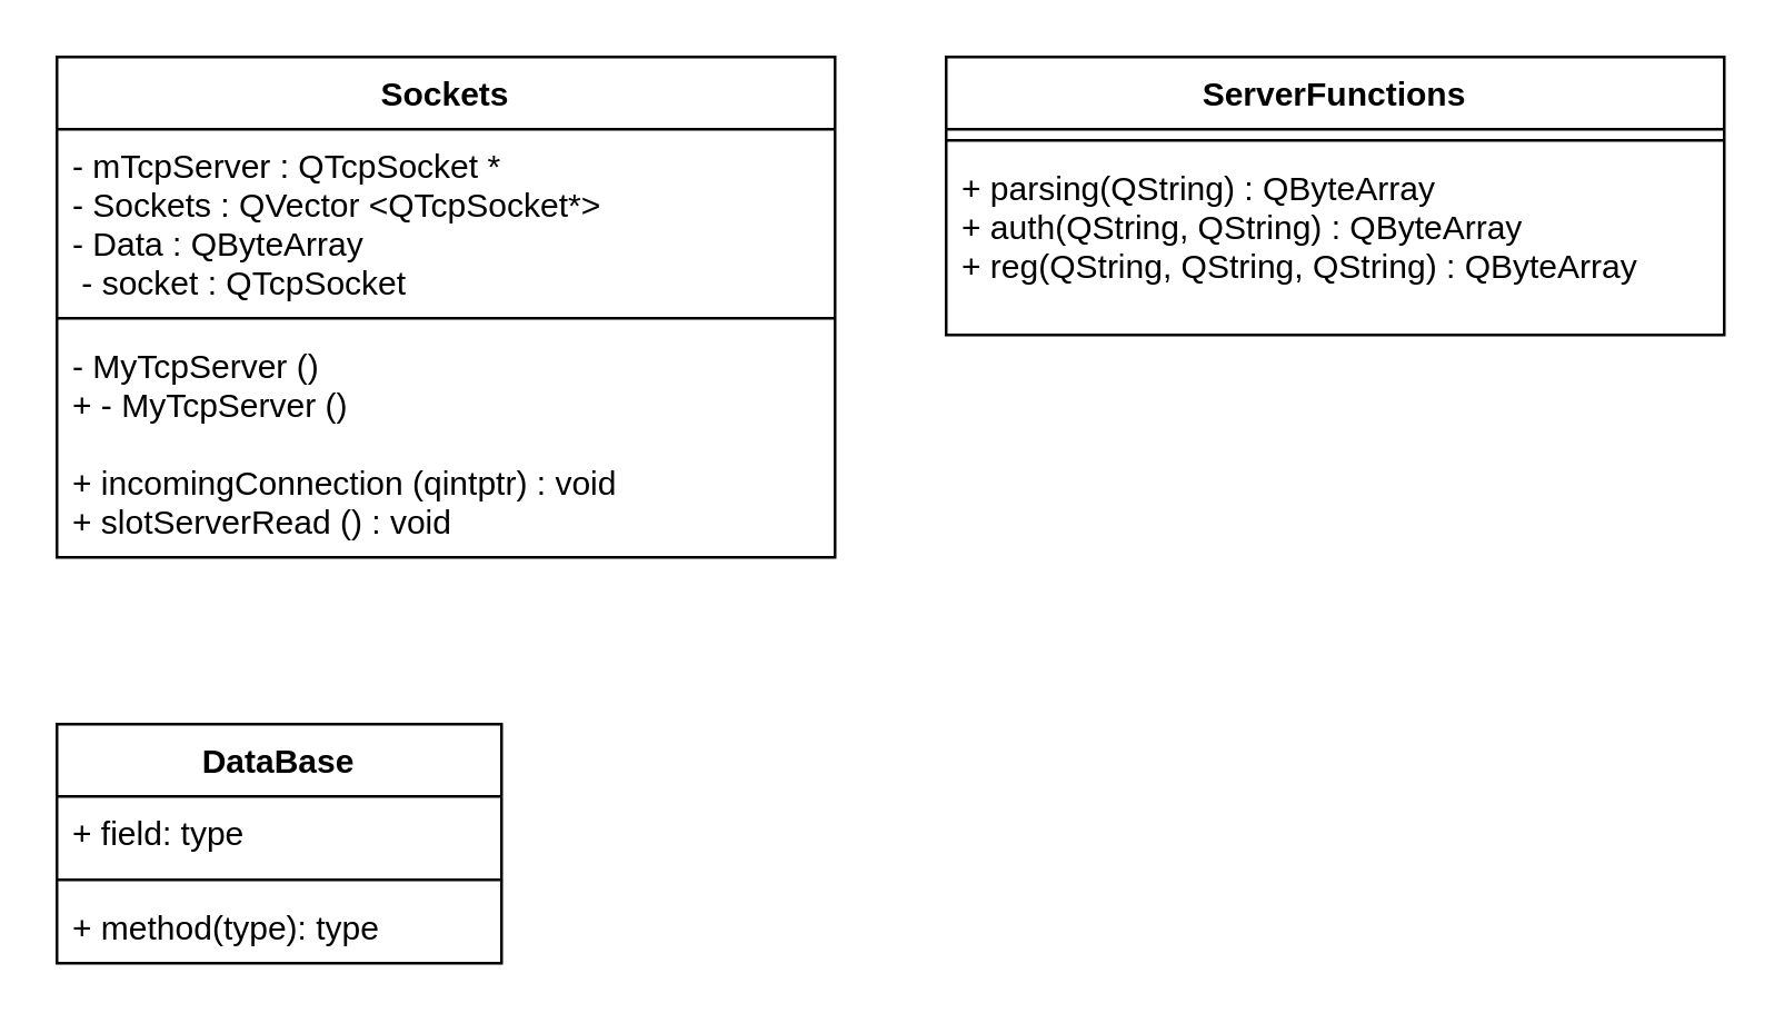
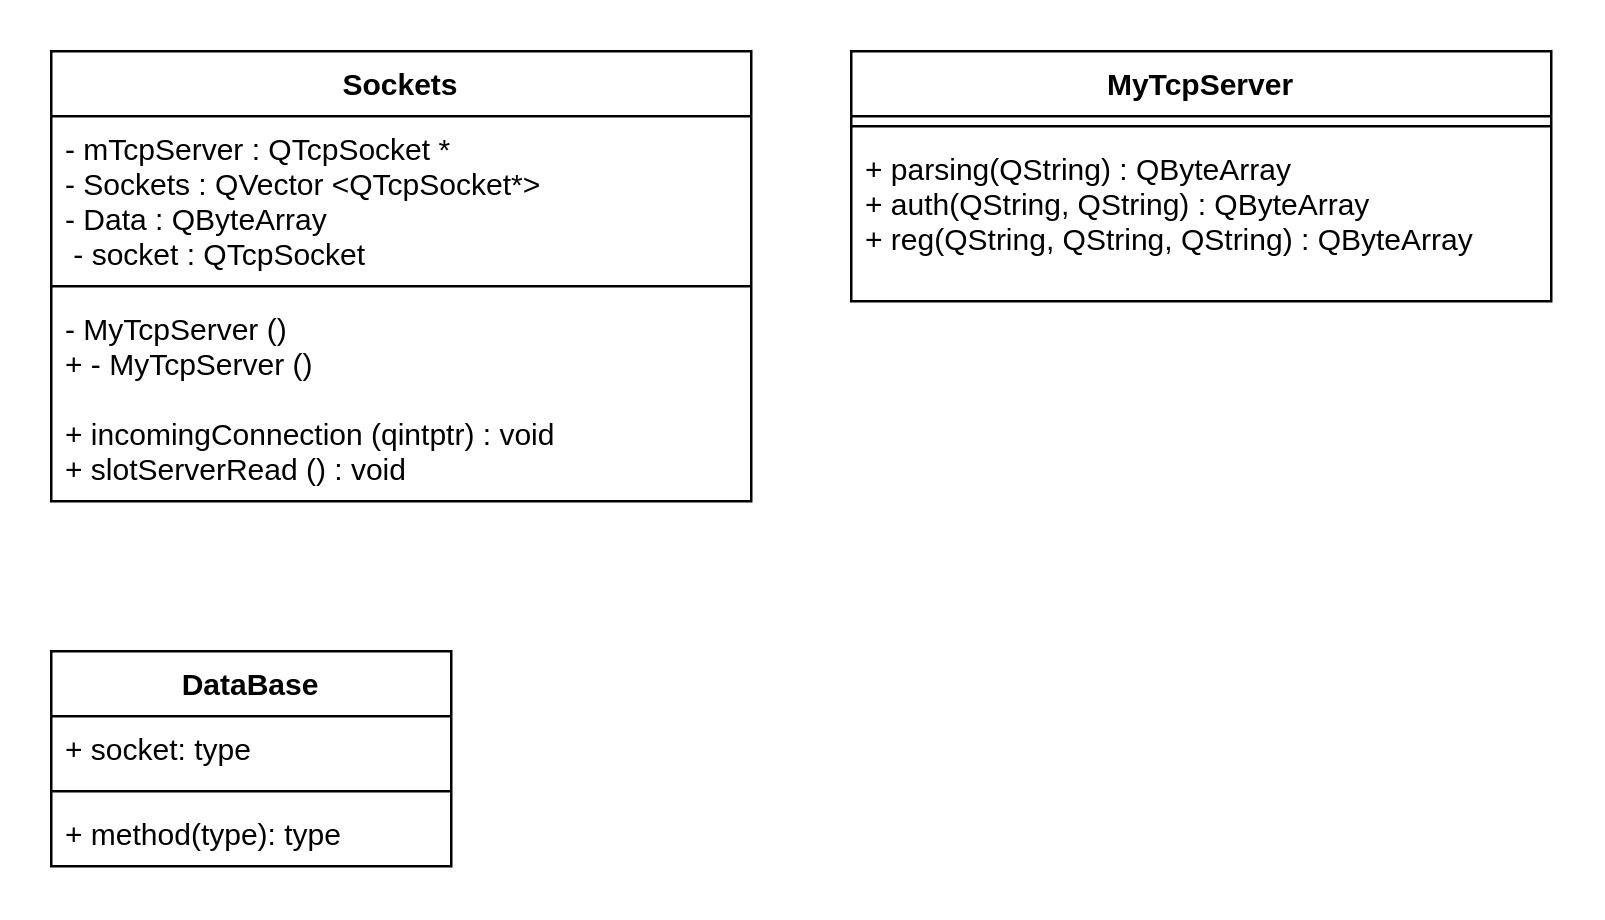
  <mxCell id="0" />
  <mxCell id="1" parent="0" />
  <mxCell id="2" value="Sockets" style="swimlane;fontStyle=1;align=center;verticalAlign=top;childLayout=stackLayout;horizontal=1;startSize=26;horizontalStack=0;resizeParent=1;resizeParentMax=0;resizeLast=0;collapsible=1;marginBottom=0;strokeColor=default;" vertex="1" parent="1"><mxGeometry x="20" y="20" width="280" height="180" as="geometry" /></mxCell>
  <mxCell id="3" value="- mTcpServer : QTcpSocket *&#10;- Sockets : QVector &lt;QTcpSocket*&gt; &#10;- Data : QByteArray&#10; - socket : QTcpSocket" style="text;strokeColor=none;fillColor=none;align=left;verticalAlign=top;spacingLeft=4;spacingRight=4;overflow=hidden;rotatable=0;points=[[0,0.5],[1,0.5]];portConstraint=eastwest;" vertex="1" parent="2"><mxGeometry y="26" width="280" height="64" as="geometry" /></mxCell>
  <mxCell id="4" value="" style="line;strokeWidth=1;fillColor=none;align=left;verticalAlign=middle;spacingTop=-1;spacingLeft=3;spacingRight=3;rotatable=0;labelPosition=right;points=[];portConstraint=eastwest;" vertex="1" parent="2"><mxGeometry y="90" width="280" height="8" as="geometry" /></mxCell>
  <mxCell id="5" value="- MyTcpServer ()&#10;+ - MyTcpServer ()&#10;&#10;+ incomingConnection (qintptr) : void&#10;+ slotServerRead () : void" style="text;strokeColor=none;fillColor=none;align=left;verticalAlign=top;spacingLeft=4;spacingRight=4;overflow=hidden;rotatable=0;points=[[0,0.5],[1,0.5]];portConstraint=eastwest;" vertex="1" parent="2"><mxGeometry y="98" width="280" height="82" as="geometry" /></mxCell>
- <mxCell id="6" value="ServerFunctions" style="swimlane;fontStyle=1;align=center;verticalAlign=top;childLayout=stackLayout;horizontal=1;startSize=26;horizontalStack=0;resizeParent=1;resizeParentMax=0;resizeLast=0;collapsible=1;marginBottom=0;strokeColor=default;" vertex="1" parent="1"><mxGeometry x="340" y="20" width="280" height="100" as="geometry" /></mxCell>
+ <mxCell id="6" value="MyTcpServer" style="swimlane;fontStyle=1;align=center;verticalAlign=top;childLayout=stackLayout;horizontal=1;startSize=26;horizontalStack=0;resizeParent=1;resizeParentMax=0;resizeLast=0;collapsible=1;marginBottom=0;strokeColor=default;" vertex="1" parent="1"><mxGeometry x="340" y="20" width="280" height="100" as="geometry" /></mxCell>
  <mxCell id="7" value="" style="line;strokeWidth=1;fillColor=none;align=left;verticalAlign=middle;spacingTop=-1;spacingLeft=3;spacingRight=3;rotatable=0;labelPosition=right;points=[];portConstraint=eastwest;" vertex="1" parent="6"><mxGeometry y="26" width="280" height="8" as="geometry" /></mxCell>
  <mxCell id="8" value="+ parsing(QString) : QByteArray&#10;+ auth(QString, QString) : QByteArray&#10;+ reg(QString, QString, QString) : QByteArray" style="text;strokeColor=none;fillColor=none;align=left;verticalAlign=top;spacingLeft=4;spacingRight=4;overflow=hidden;rotatable=0;points=[[0,0.5],[1,0.5]];portConstraint=eastwest;" vertex="1" parent="6"><mxGeometry y="34" width="280" height="66" as="geometry" /></mxCell>
  <mxCell id="9" value="DataBase" style="swimlane;fontStyle=1;align=center;verticalAlign=top;childLayout=stackLayout;horizontal=1;startSize=26;horizontalStack=0;resizeParent=1;resizeParentMax=0;resizeLast=0;collapsible=1;marginBottom=0;strokeColor=default;" vertex="1" parent="1"><mxGeometry x="20" y="260" width="160" height="86" as="geometry" /></mxCell>
- <mxCell id="10" value="+ field: type" style="text;strokeColor=none;fillColor=none;align=left;verticalAlign=top;spacingLeft=4;spacingRight=4;overflow=hidden;rotatable=0;points=[[0,0.5],[1,0.5]];portConstraint=eastwest;" vertex="1" parent="9"><mxGeometry y="26" width="160" height="26" as="geometry" /></mxCell>
+ <mxCell id="10" value="+ socket: type" style="text;strokeColor=none;fillColor=none;align=left;verticalAlign=top;spacingLeft=4;spacingRight=4;overflow=hidden;rotatable=0;points=[[0,0.5],[1,0.5]];portConstraint=eastwest;" vertex="1" parent="9"><mxGeometry y="26" width="160" height="26" as="geometry" /></mxCell>
  <mxCell id="11" value="" style="line;strokeWidth=1;fillColor=none;align=left;verticalAlign=middle;spacingTop=-1;spacingLeft=3;spacingRight=3;rotatable=0;labelPosition=right;points=[];portConstraint=eastwest;" vertex="1" parent="9"><mxGeometry y="52" width="160" height="8" as="geometry" /></mxCell>
  <mxCell id="12" value="+ method(type): type" style="text;strokeColor=none;fillColor=none;align=left;verticalAlign=top;spacingLeft=4;spacingRight=4;overflow=hidden;rotatable=0;points=[[0,0.5],[1,0.5]];portConstraint=eastwest;" vertex="1" parent="9"><mxGeometry y="60" width="160" height="26" as="geometry" /></mxCell>
